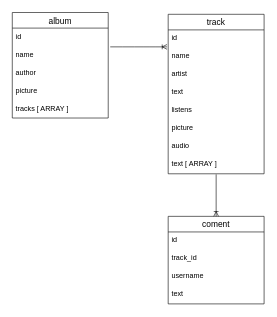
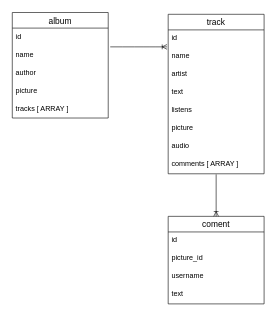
  <mxCell id="0" />
  <mxCell id="1" parent="0" />
  <mxCell id="2" value="album" style="swimlane;fontStyle=0;childLayout=stackLayout;horizontal=1;startSize=26;horizontalStack=0;resizeParent=1;resizeParentMax=0;resizeLast=0;collapsible=1;marginBottom=0;align=center;fontSize=14;" parent="1" vertex="1"><mxGeometry x="20" y="20" width="160" height="176" as="geometry" /></mxCell>
  <mxCell id="3" value="id" style="text;strokeColor=none;fillColor=none;spacingLeft=4;spacingRight=4;overflow=hidden;rotatable=0;points=[[0,0.5],[1,0.5]];portConstraint=eastwest;fontSize=12;" parent="2" vertex="1"><mxGeometry y="26" width="160" height="30" as="geometry" /></mxCell>
  <mxCell id="4" value="name" style="text;strokeColor=none;fillColor=none;spacingLeft=4;spacingRight=4;overflow=hidden;rotatable=0;points=[[0,0.5],[1,0.5]];portConstraint=eastwest;fontSize=12;" parent="2" vertex="1"><mxGeometry y="56" width="160" height="30" as="geometry" /></mxCell>
  <mxCell id="5" value="author" style="text;strokeColor=none;fillColor=none;spacingLeft=4;spacingRight=4;overflow=hidden;rotatable=0;points=[[0,0.5],[1,0.5]];portConstraint=eastwest;fontSize=12;" parent="2" vertex="1"><mxGeometry y="86" width="160" height="30" as="geometry" /></mxCell>
  <mxCell id="6" value="picture" style="text;strokeColor=none;fillColor=none;spacingLeft=4;spacingRight=4;overflow=hidden;rotatable=0;points=[[0,0.5],[1,0.5]];portConstraint=eastwest;fontSize=12;" parent="2" vertex="1"><mxGeometry y="116" width="160" height="30" as="geometry" /></mxCell>
  <mxCell id="7" value="tracks [ ARRAY ]" style="text;strokeColor=none;fillColor=none;spacingLeft=4;spacingRight=4;overflow=hidden;rotatable=0;points=[[0,0.5],[1,0.5]];portConstraint=eastwest;fontSize=12;" parent="2" vertex="1"><mxGeometry y="146" width="160" height="30" as="geometry" /></mxCell>
  <mxCell id="8" value="track" style="swimlane;fontStyle=0;childLayout=stackLayout;horizontal=1;startSize=26;horizontalStack=0;resizeParent=1;resizeParentMax=0;resizeLast=0;collapsible=1;marginBottom=0;align=center;fontSize=14;" parent="1" vertex="1"><mxGeometry x="280" y="23" width="160" height="266" as="geometry" /></mxCell>
  <mxCell id="9" value="id" style="text;strokeColor=none;fillColor=none;spacingLeft=4;spacingRight=4;overflow=hidden;rotatable=0;points=[[0,0.5],[1,0.5]];portConstraint=eastwest;fontSize=12;" parent="8" vertex="1"><mxGeometry y="26" width="160" height="30" as="geometry" /></mxCell>
  <mxCell id="10" value="name" style="text;strokeColor=none;fillColor=none;spacingLeft=4;spacingRight=4;overflow=hidden;rotatable=0;points=[[0,0.5],[1,0.5]];portConstraint=eastwest;fontSize=12;" parent="8" vertex="1"><mxGeometry y="56" width="160" height="30" as="geometry" /></mxCell>
  <mxCell id="11" value="artist&#10;" style="text;strokeColor=none;fillColor=none;spacingLeft=4;spacingRight=4;overflow=hidden;rotatable=0;points=[[0,0.5],[1,0.5]];portConstraint=eastwest;fontSize=12;" parent="8" vertex="1"><mxGeometry y="86" width="160" height="30" as="geometry" /></mxCell>
  <mxCell id="12" value="text" style="text;strokeColor=none;fillColor=none;spacingLeft=4;spacingRight=4;overflow=hidden;rotatable=0;points=[[0,0.5],[1,0.5]];portConstraint=eastwest;fontSize=12;" parent="8" vertex="1"><mxGeometry y="116" width="160" height="30" as="geometry" /></mxCell>
  <mxCell id="13" value="listens" style="text;strokeColor=none;fillColor=none;spacingLeft=4;spacingRight=4;overflow=hidden;rotatable=0;points=[[0,0.5],[1,0.5]];portConstraint=eastwest;fontSize=12;" parent="8" vertex="1"><mxGeometry y="146" width="160" height="30" as="geometry" /></mxCell>
  <mxCell id="14" value="picture" style="text;strokeColor=none;fillColor=none;spacingLeft=4;spacingRight=4;overflow=hidden;rotatable=0;points=[[0,0.5],[1,0.5]];portConstraint=eastwest;fontSize=12;" parent="8" vertex="1"><mxGeometry y="176" width="160" height="30" as="geometry" /></mxCell>
  <mxCell id="15" value="audio" style="text;strokeColor=none;fillColor=none;spacingLeft=4;spacingRight=4;overflow=hidden;rotatable=0;points=[[0,0.5],[1,0.5]];portConstraint=eastwest;fontSize=12;" parent="8" vertex="1"><mxGeometry y="206" width="160" height="30" as="geometry" /></mxCell>
- <mxCell id="16" value="text [ ARRAY ]" style="text;strokeColor=none;fillColor=none;spacingLeft=4;spacingRight=4;overflow=hidden;rotatable=0;points=[[0,0.5],[1,0.5]];portConstraint=eastwest;fontSize=12;" parent="8" vertex="1"><mxGeometry y="236" width="160" height="30" as="geometry" /></mxCell>
+ <mxCell id="16" value="comments [ ARRAY ]" style="text;strokeColor=none;fillColor=none;spacingLeft=4;spacingRight=4;overflow=hidden;rotatable=0;points=[[0,0.5],[1,0.5]];portConstraint=eastwest;fontSize=12;" parent="8" vertex="1"><mxGeometry y="236" width="160" height="30" as="geometry" /></mxCell>
  <mxCell id="17" value="coment" style="swimlane;fontStyle=0;childLayout=stackLayout;horizontal=1;startSize=26;horizontalStack=0;resizeParent=1;resizeParentMax=0;resizeLast=0;collapsible=1;marginBottom=0;align=center;fontSize=14;" parent="1" vertex="1"><mxGeometry x="280" y="360" width="160" height="146" as="geometry" /></mxCell>
  <mxCell id="18" value="id" style="text;strokeColor=none;fillColor=none;spacingLeft=4;spacingRight=4;overflow=hidden;rotatable=0;points=[[0,0.5],[1,0.5]];portConstraint=eastwest;fontSize=12;" parent="17" vertex="1"><mxGeometry y="26" width="160" height="30" as="geometry" /></mxCell>
- <mxCell id="19" value="track_id&#10;" style="text;strokeColor=none;fillColor=none;spacingLeft=4;spacingRight=4;overflow=hidden;rotatable=0;points=[[0,0.5],[1,0.5]];portConstraint=eastwest;fontSize=12;" parent="17" vertex="1"><mxGeometry y="56" width="160" height="30" as="geometry" /></mxCell>
+ <mxCell id="19" value="picture_id&#10;" style="text;strokeColor=none;fillColor=none;spacingLeft=4;spacingRight=4;overflow=hidden;rotatable=0;points=[[0,0.5],[1,0.5]];portConstraint=eastwest;fontSize=12;" parent="17" vertex="1"><mxGeometry y="56" width="160" height="30" as="geometry" /></mxCell>
  <mxCell id="20" value="username" style="text;strokeColor=none;fillColor=none;spacingLeft=4;spacingRight=4;overflow=hidden;rotatable=0;points=[[0,0.5],[1,0.5]];portConstraint=eastwest;fontSize=12;" parent="17" vertex="1"><mxGeometry y="86" width="160" height="30" as="geometry" /></mxCell>
  <mxCell id="21" value="text" style="text;strokeColor=none;fillColor=none;spacingLeft=4;spacingRight=4;overflow=hidden;rotatable=0;points=[[0,0.5],[1,0.5]];portConstraint=eastwest;fontSize=12;" parent="17" vertex="1"><mxGeometry y="116" width="160" height="30" as="geometry" /></mxCell>
  <mxCell id="22" value="" style="edgeStyle=entityRelationEdgeStyle;fontSize=12;html=1;endArrow=ERoneToMany;exitX=1.021;exitY=0.044;exitDx=0;exitDy=0;exitPerimeter=0;entryX=-0.012;entryY=0.944;entryDx=0;entryDy=0;entryPerimeter=0;" parent="1" source="4" target="9" edge="1"><mxGeometry width="100" height="100" relative="1" as="geometry"><mxPoint x="120" y="320" as="sourcePoint" /><mxPoint x="220" y="220" as="targetPoint" /></mxGeometry></mxCell>
  <mxCell id="23" value="" style="fontSize=12;html=1;endArrow=ERoneToMany;entryX=0.5;entryY=0;entryDx=0;entryDy=0;" parent="1" target="17" edge="1"><mxGeometry width="100" height="100" relative="1" as="geometry"><mxPoint x="360" y="290" as="sourcePoint" /><mxPoint x="220" y="300" as="targetPoint" /></mxGeometry></mxCell>
